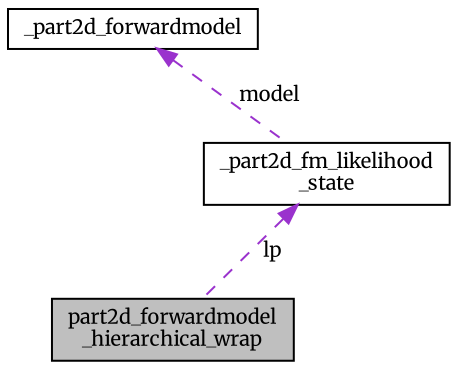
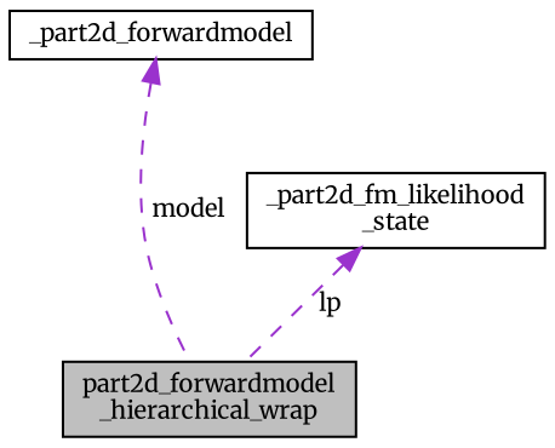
  digraph {
    fontname=Merriweather
    node [color=black fillcolor=white fontname=Merriweather fontsize=10 shape=record style=filled]
    edge [color=darkorchid3 dir=back fontname=Merriweather fontsize=10 labelfontname="FreeSans.ttf" labelfontsize=10 style=dashed]
    n1 [fillcolor=grey75 fontcolor=black height=0.2 label="part2d_forwardmodel\l_hierarchical_wrap" width=0.4]
    n2 [height=0.2 label="_part2d_fm_likelihood\l_state" width=0.4]
    n3 [height=0.2 label=_part2d_forwardmodel width=0.4]
    n2 -> n1 [label=" lp"]
-   n3 -> n2 [label=" model"]
+   n3 -> n1 [label=" model"]
  }
